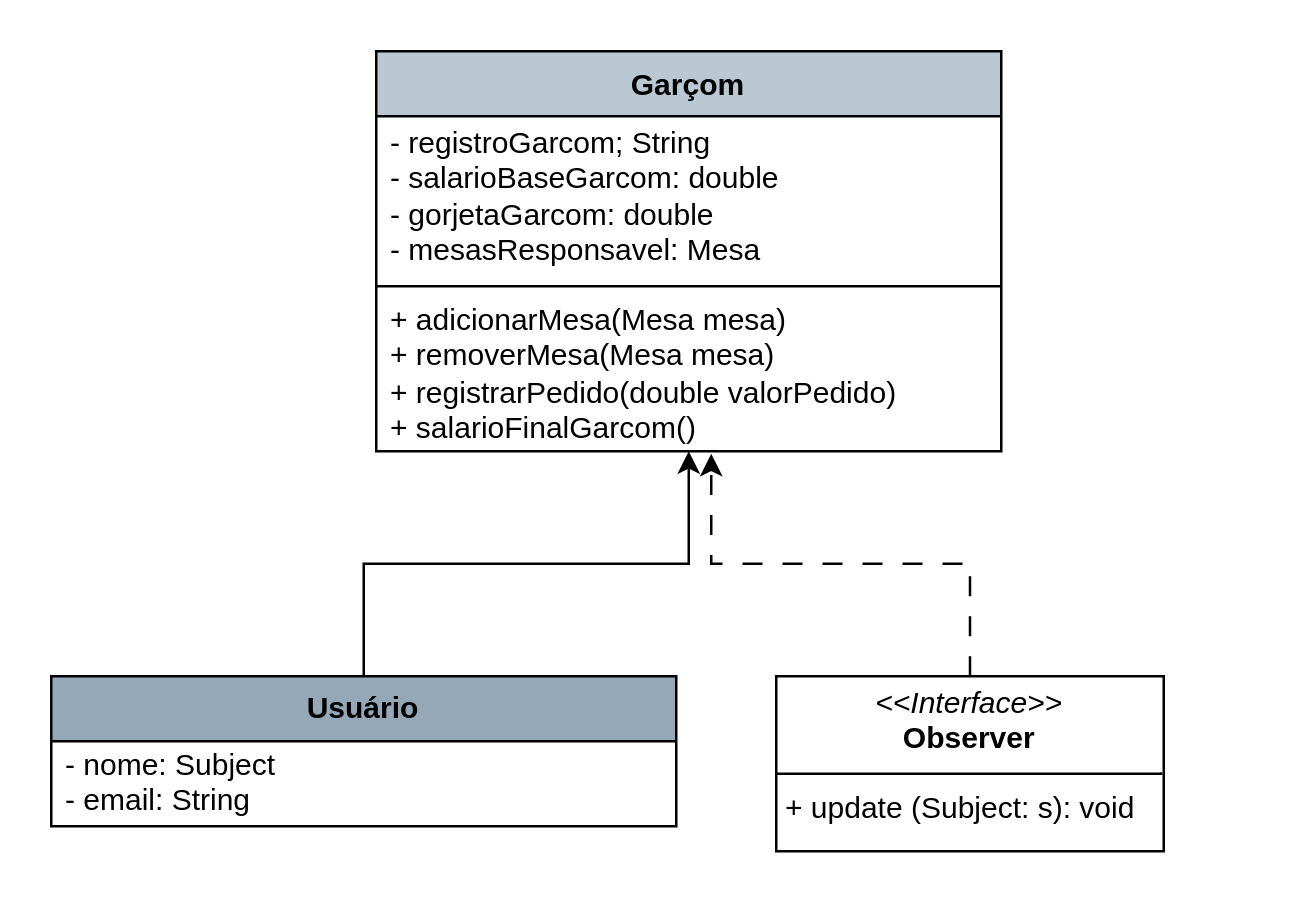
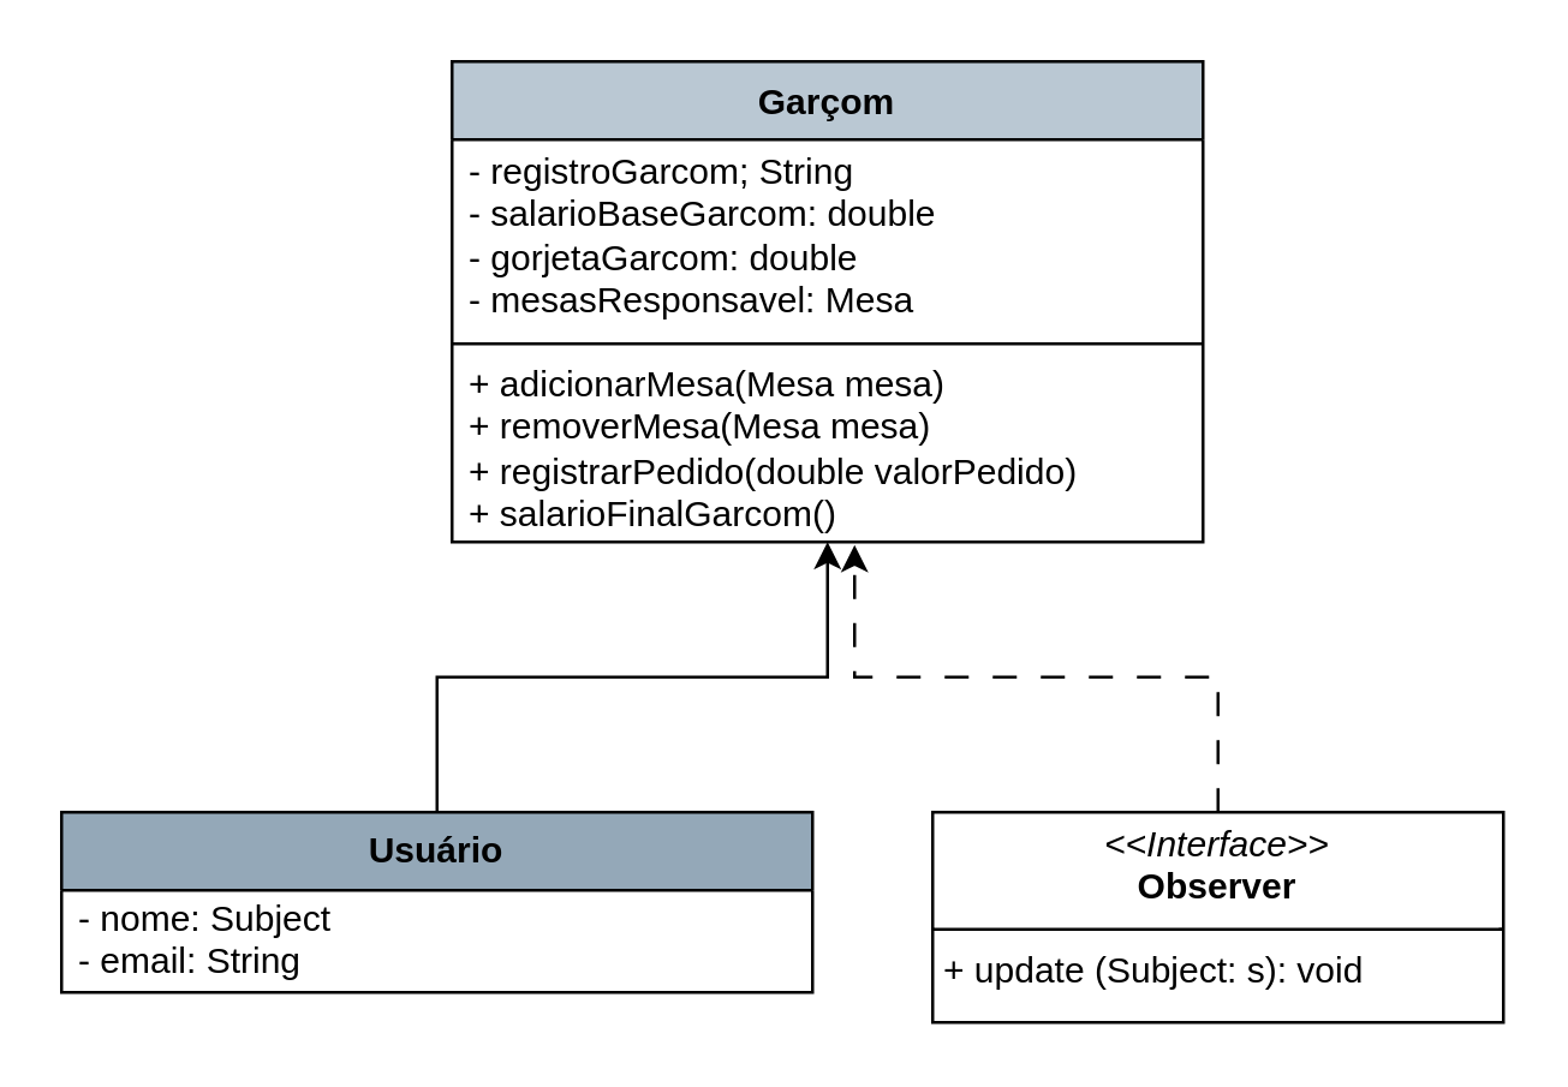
  <mxCell id="0" />
  <mxCell id="1" parent="0" />
  <mxCell id="2" value="Garçom" style="swimlane;fontStyle=1;align=center;verticalAlign=top;childLayout=stackLayout;horizontal=1;startSize=26;horizontalStack=0;resizeParent=1;resizeParentMax=0;resizeLast=0;collapsible=1;marginBottom=0;whiteSpace=wrap;html=1;fillColor=#BAC8D3;" vertex="1" parent="1"><mxGeometry x="150" y="20" width="250" height="160" as="geometry" /></mxCell>
  <mxCell id="3" value="- registroGarcom; String&lt;div&gt;- salarioBaseGarcom: double&lt;/div&gt;&lt;div&gt;- gorjetaGarcom: double&amp;nbsp;&lt;/div&gt;&lt;div&gt;- mesasResponsavel: Mesa&lt;/div&gt;" style="text;strokeColor=none;fillColor=none;align=left;verticalAlign=middle;spacingLeft=4;spacingRight=4;overflow=hidden;rotatable=0;points=[[0,0.5],[1,0.5]];portConstraint=eastwest;whiteSpace=wrap;html=1;" vertex="1" parent="2"><mxGeometry y="26" width="250" height="64" as="geometry" /></mxCell>
  <mxCell id="4" value="" style="line;strokeWidth=1;fillColor=none;align=left;verticalAlign=middle;spacingTop=-1;spacingLeft=3;spacingRight=3;rotatable=0;labelPosition=right;points=[];portConstraint=eastwest;strokeColor=inherit;" vertex="1" parent="2"><mxGeometry y="90" width="250" height="8" as="geometry" /></mxCell>
  <mxCell id="5" value="+ adicionarMesa(Mesa mesa)&lt;div&gt;+ removerMesa(Mesa mesa)&lt;/div&gt;&lt;div&gt;+ registrarPedido(double valorPedido)&lt;/div&gt;&lt;div&gt;+ salarioFinalGarcom()&lt;/div&gt;" style="text;strokeColor=none;fillColor=none;align=left;verticalAlign=middle;spacingLeft=4;spacingRight=4;overflow=hidden;rotatable=0;points=[[0,0.5],[1,0.5]];portConstraint=eastwest;whiteSpace=wrap;html=1;" vertex="1" parent="2"><mxGeometry y="98" width="250" height="62" as="geometry" /></mxCell>
  <mxCell id="6" value="Usuário" style="swimlane;fontStyle=1;align=center;verticalAlign=middle;childLayout=stackLayout;horizontal=1;startSize=26;horizontalStack=0;resizeParent=1;resizeParentMax=0;resizeLast=0;collapsible=1;marginBottom=0;whiteSpace=wrap;html=1;fillColor=#94A8B8;" vertex="1" parent="1"><mxGeometry x="20" y="270" width="250" height="60" as="geometry" /></mxCell>
  <mxCell id="7" value="- nome: Subject&lt;div&gt;- email: String&lt;/div&gt;&lt;div&gt;&lt;br&gt;&lt;/div&gt;" style="text;strokeColor=none;fillColor=none;align=left;verticalAlign=middle;spacingLeft=4;spacingRight=4;overflow=hidden;rotatable=0;points=[[0,0.5],[1,0.5]];portConstraint=eastwest;whiteSpace=wrap;html=1;" vertex="1" parent="6"><mxGeometry y="26" width="250" height="34" as="geometry" /></mxCell>
  <mxCell id="8" style="edgeStyle=orthogonalEdgeStyle;rounded=0;orthogonalLoop=1;jettySize=auto;html=1;exitX=0.5;exitY=0;exitDx=0;exitDy=0;entryX=0.5;entryY=1;entryDx=0;entryDy=0;entryPerimeter=0;" edge="1" parent="1" source="6" target="5"><mxGeometry relative="1" as="geometry" /></mxCell>
- <mxCell id="9" value="&lt;p style=&quot;margin:0px;margin-top:4px;text-align:center;&quot;&gt;&lt;i&gt;&amp;lt;&amp;lt;Interface&amp;gt;&amp;gt;&lt;/i&gt;&lt;br&gt;&lt;b&gt;Observer&lt;/b&gt;&lt;/p&gt;&lt;hr size=&quot;1&quot; style=&quot;border-style:solid;&quot;&gt;&lt;p style=&quot;margin:0px;margin-left:4px;&quot;&gt;+ update (Subject: s): void&lt;br&gt;&lt;/p&gt;" style="verticalAlign=top;align=left;overflow=fill;html=1;whiteSpace=wrap;" vertex="1" parent="1"><mxGeometry x="310" y="270" width="155" height="70" as="geometry" /></mxCell>
+ <mxCell id="9" value="&lt;p style=&quot;margin:0px;margin-top:4px;text-align:center;&quot;&gt;&lt;i&gt;&amp;lt;&amp;lt;Interface&amp;gt;&amp;gt;&lt;/i&gt;&lt;br&gt;&lt;b&gt;Observer&lt;/b&gt;&lt;/p&gt;&lt;hr size=&quot;1&quot; style=&quot;border-style:solid;&quot;&gt;&lt;p style=&quot;margin:0px;margin-left:4px;&quot;&gt;+ update (Subject: s): void&lt;br&gt;&lt;/p&gt;" style="verticalAlign=top;align=left;overflow=fill;html=1;whiteSpace=wrap;" vertex="1" parent="1"><mxGeometry x="310" y="270" width="190" height="70" as="geometry" /></mxCell>
  <mxCell id="10" style="edgeStyle=orthogonalEdgeStyle;rounded=0;orthogonalLoop=1;jettySize=auto;html=1;exitX=0.5;exitY=0;exitDx=0;exitDy=0;entryX=0.536;entryY=1.016;entryDx=0;entryDy=0;entryPerimeter=0;dashed=1;dashPattern=8 8;" edge="1" parent="1" source="9" target="5"><mxGeometry relative="1" as="geometry" /></mxCell>
